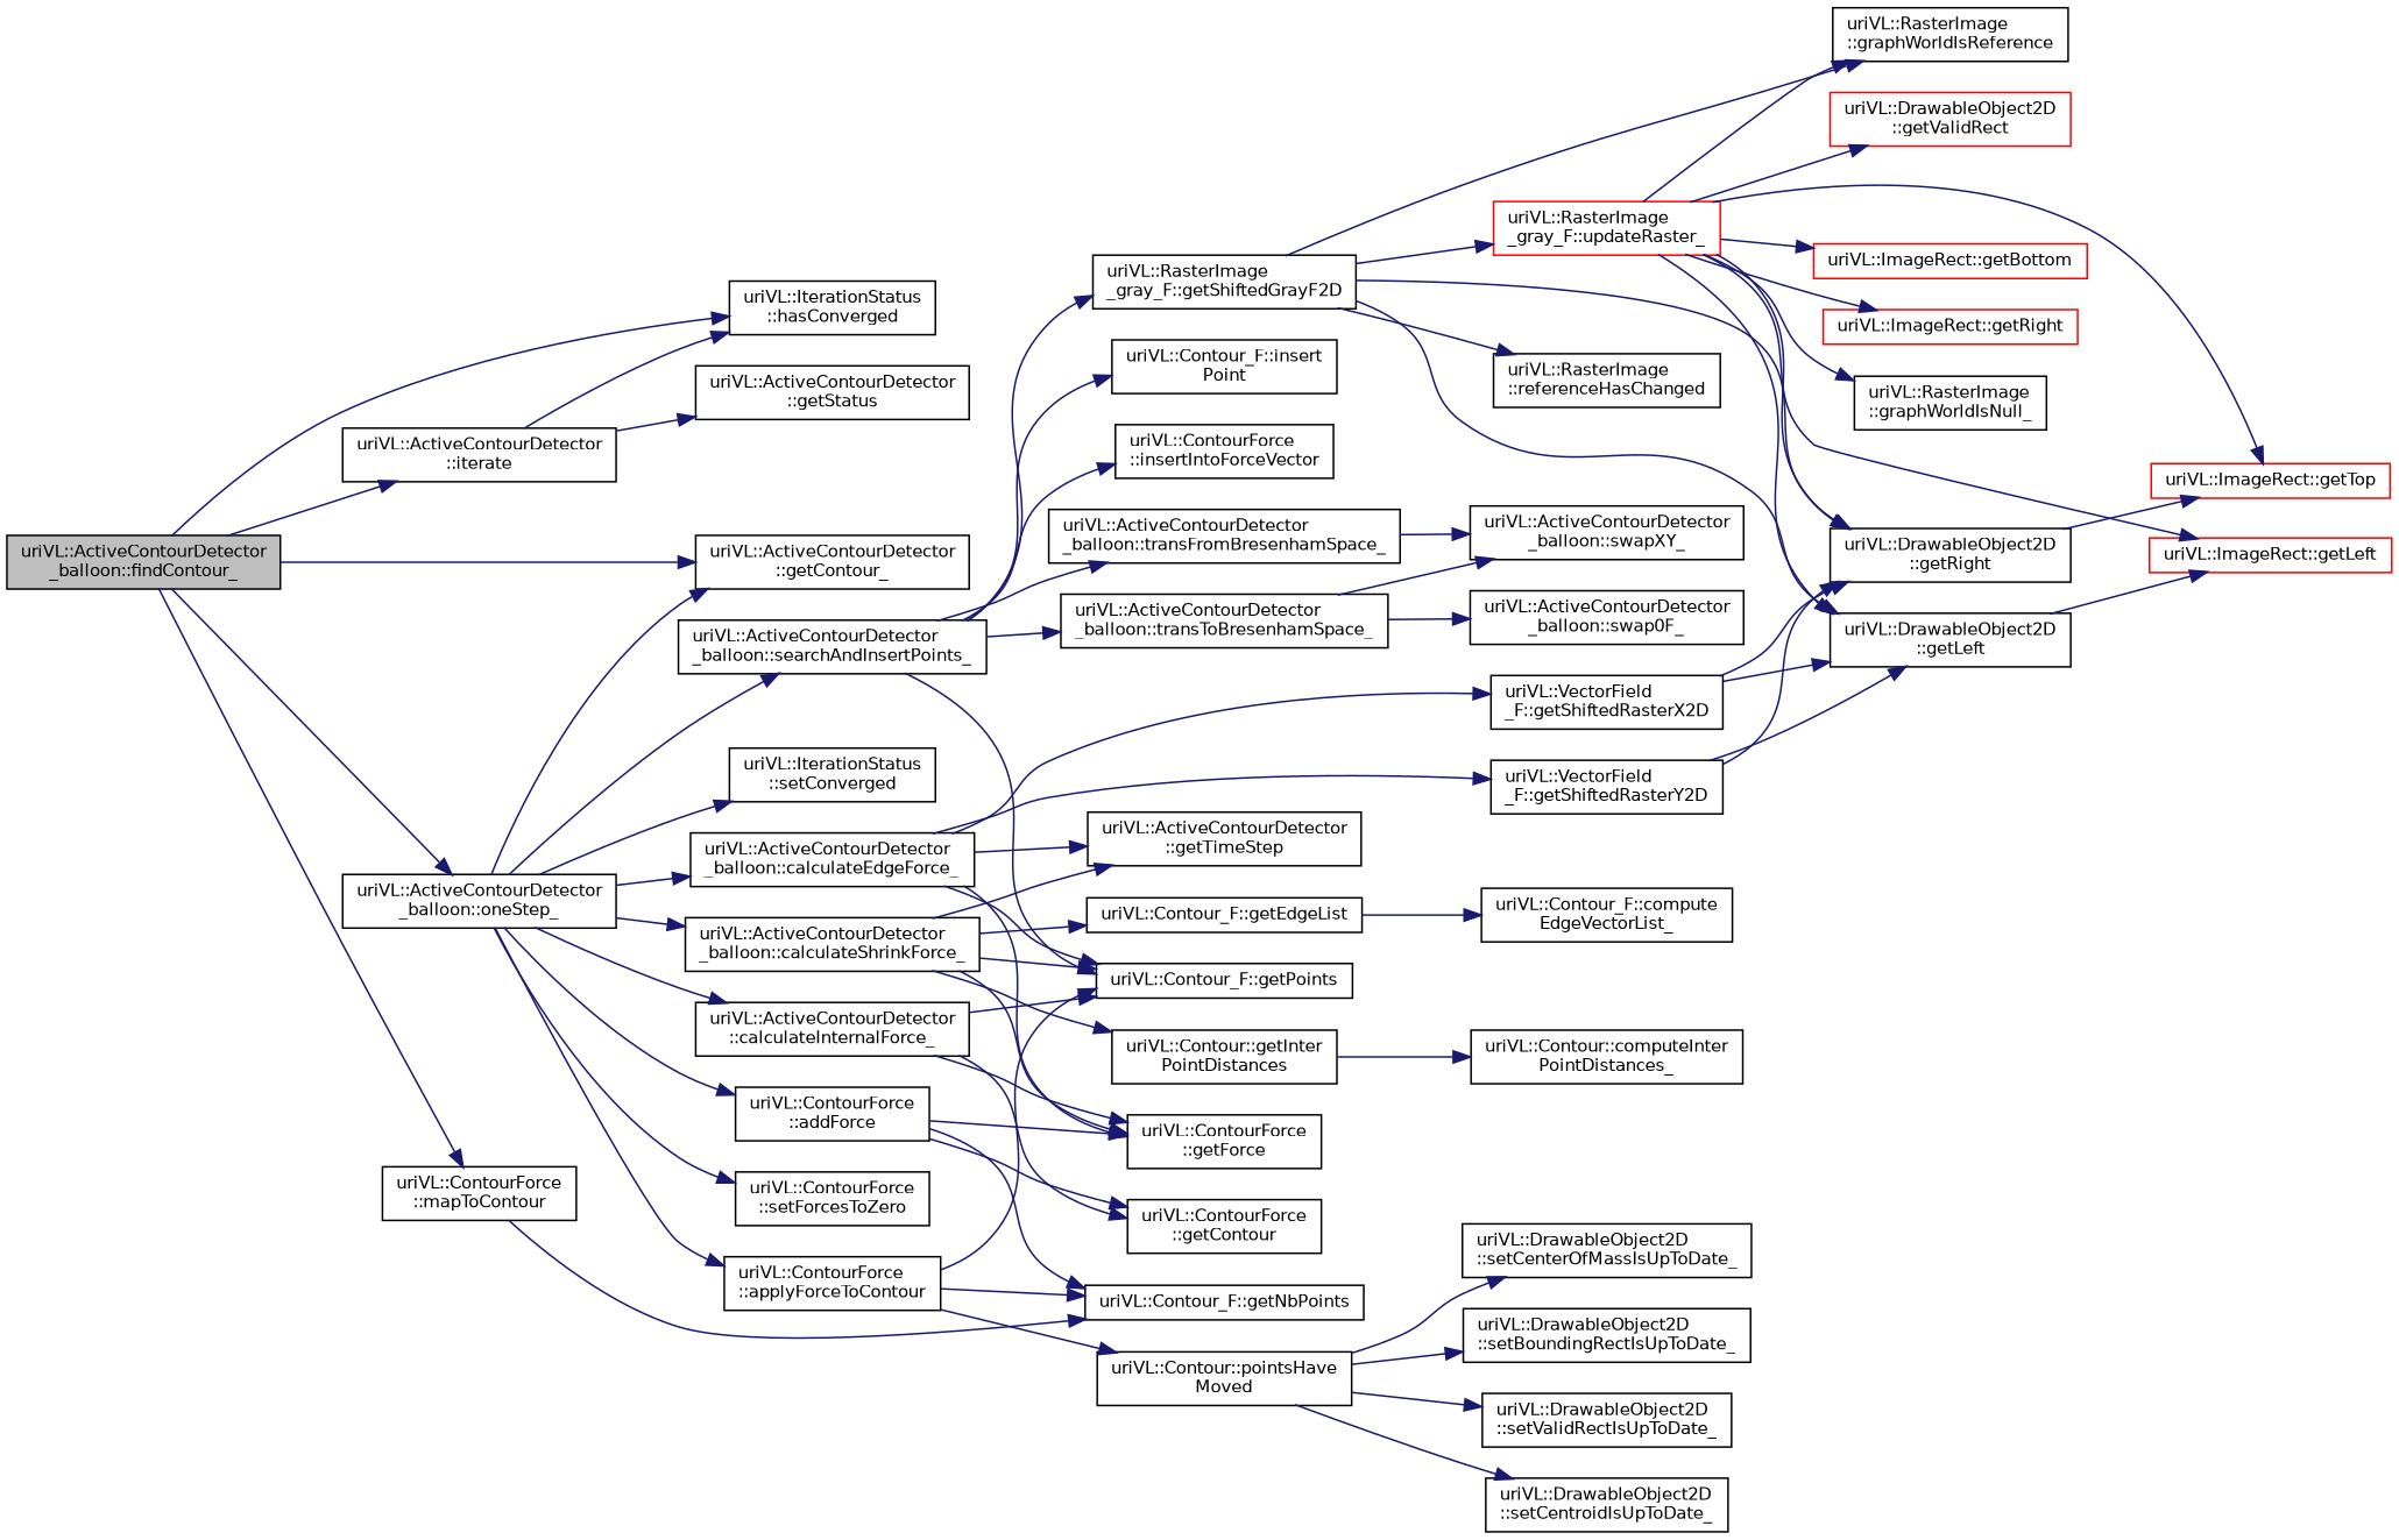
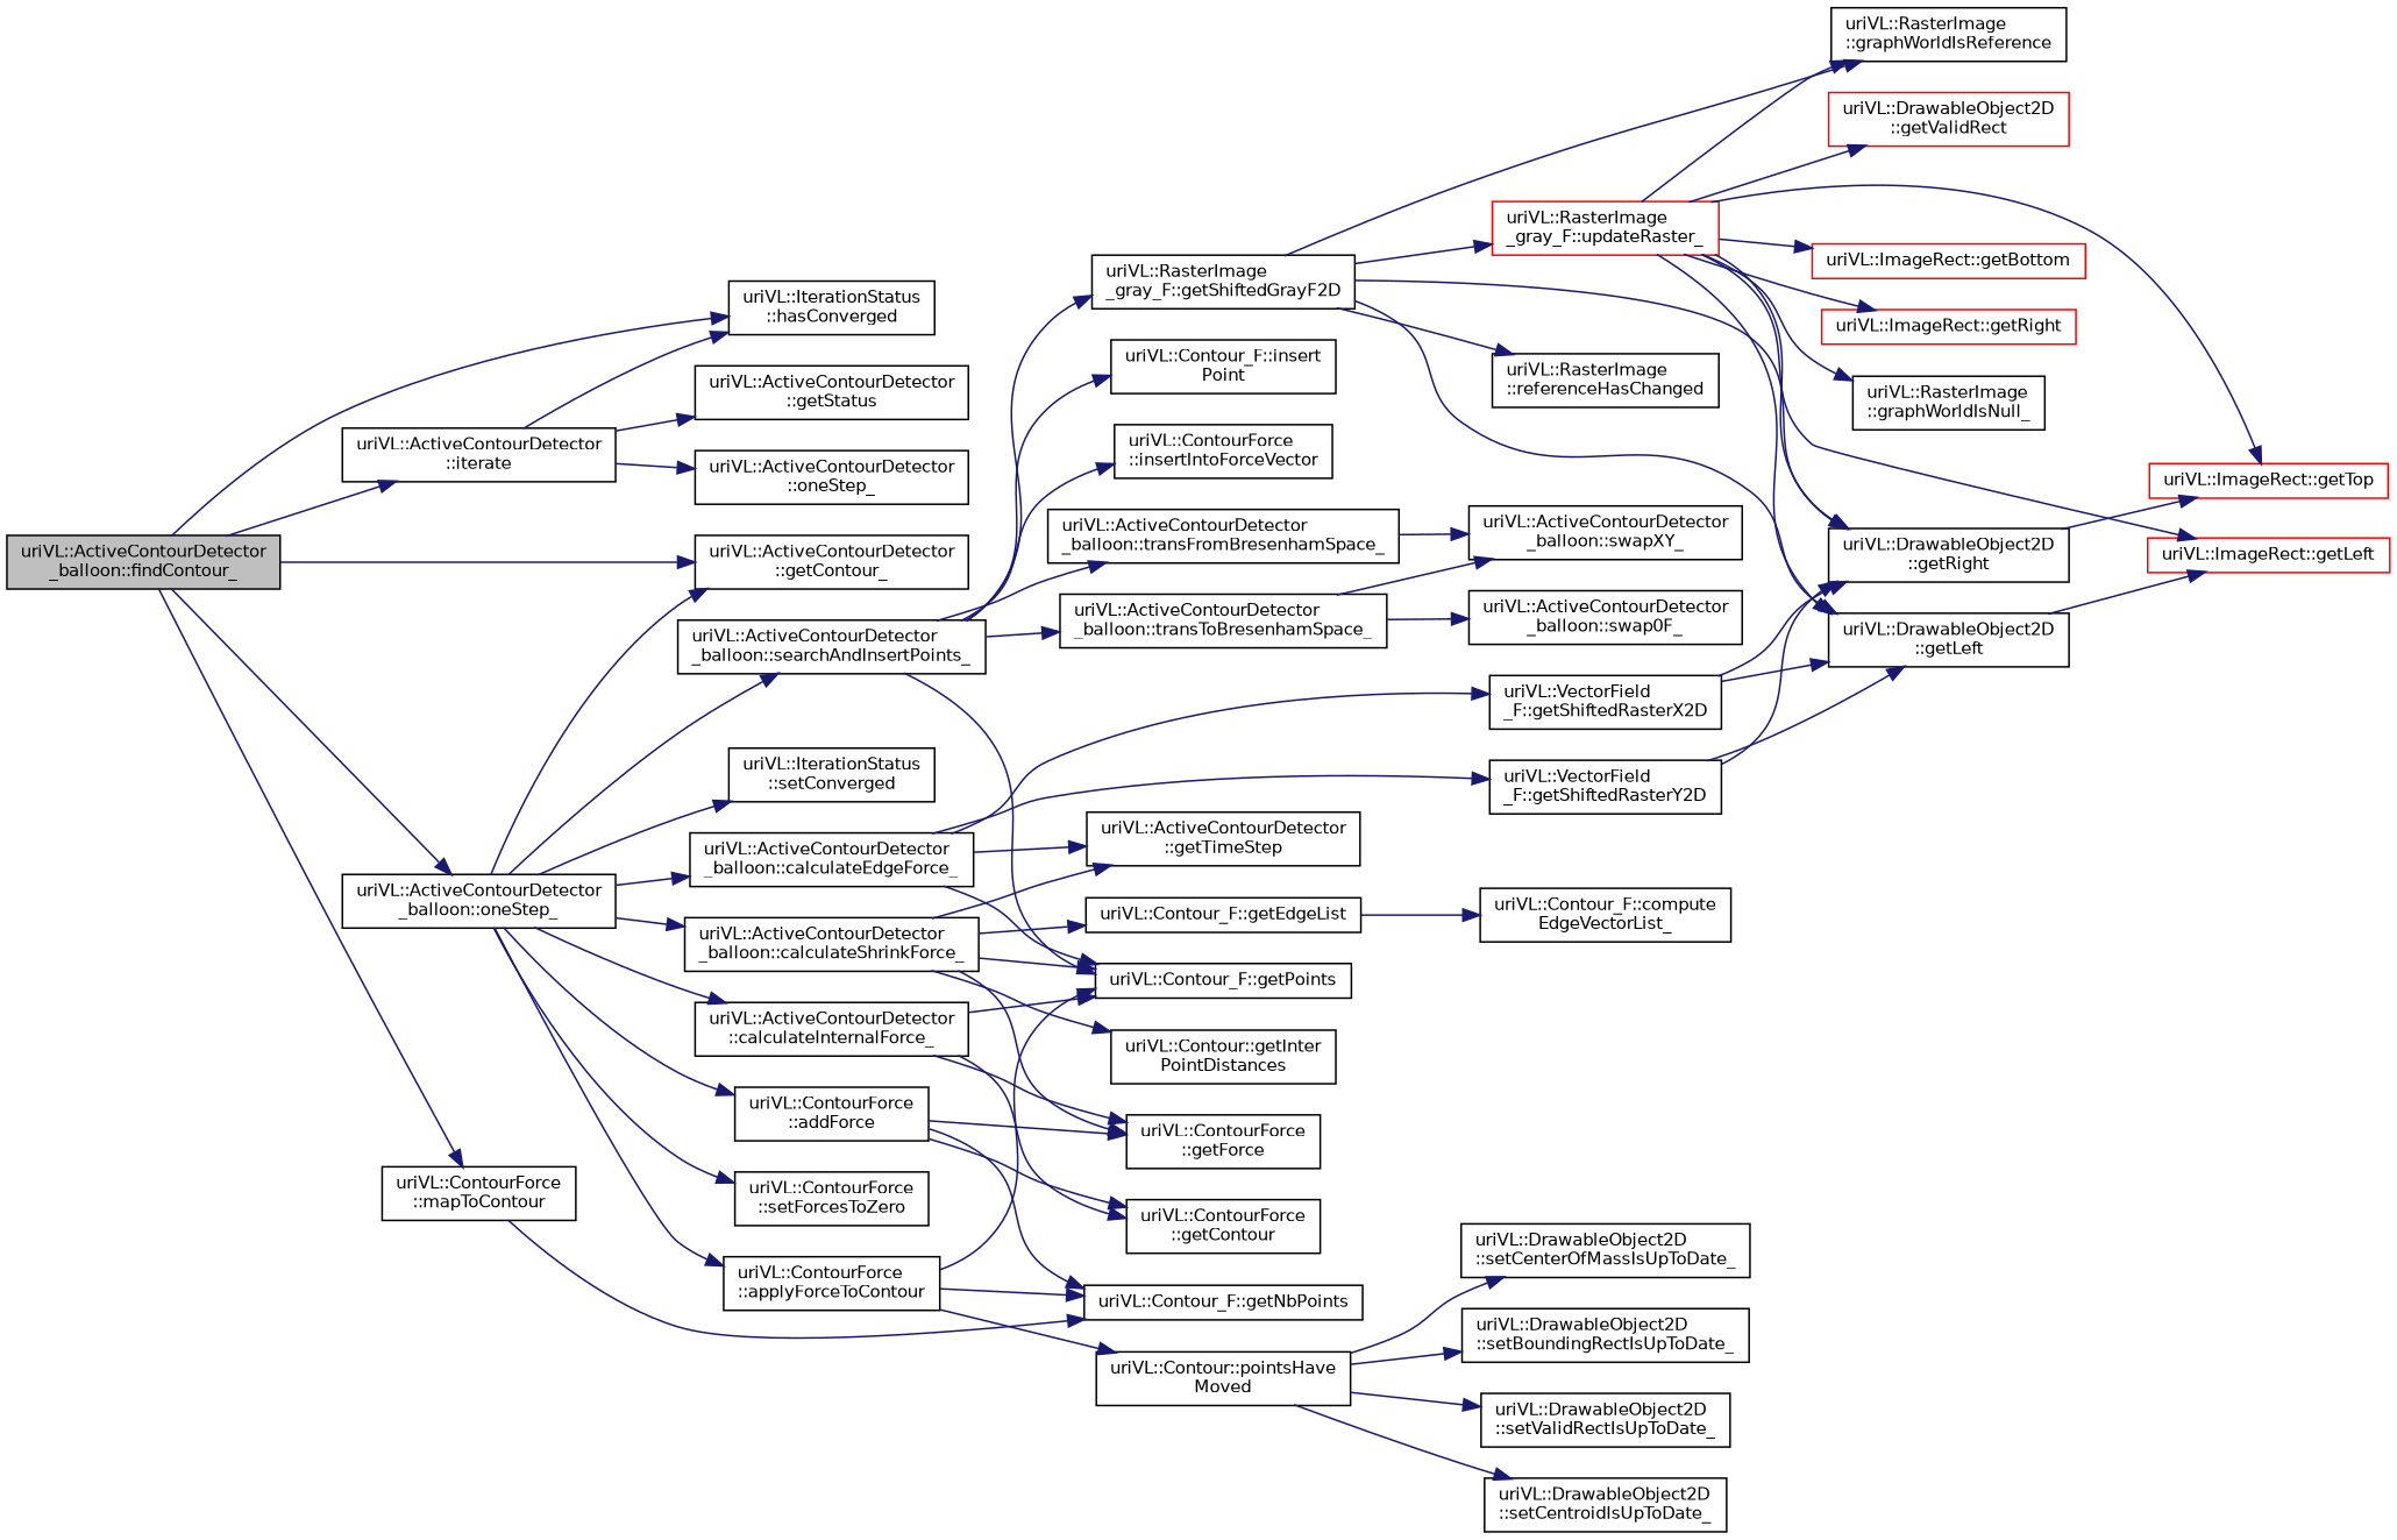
  digraph {
    rankdir=LR
    node [color=black fillcolor=white fontname=Helvetica fontsize=10 shape=record style=filled]
    edge [color=midnightblue fontname=Helvetica fontsize=10 labelfontname=Helvetica labelfontsize=10 style=solid]
    n1 [fillcolor=grey75 fontcolor=black height=0.2 label="uriVL::ActiveContourDetector\l_balloon::findContour_" width=0.4]
    n2 [height=0.2 label="uriVL::ActiveContourDetector\l::getContour_" width=0.4]
    n3 [height=0.2 label="uriVL::IterationStatus\l::hasConverged" width=0.4]
    n4 [height=0.2 label="uriVL::ActiveContourDetector\l::iterate" width=0.4]
    n5 [height=0.2 label="uriVL::ContourForce\l::mapToContour" width=0.4]
    n6 [height=0.2 label="uriVL::ActiveContourDetector\l_balloon::oneStep_" width=0.4]
    n7 [height=0.2 label="uriVL::ActiveContourDetector\l::getStatus" width=0.4]
+   n8 [height=0.2 label="uriVL::ActiveContourDetector\l::oneStep_" width=0.4]
    n9 [height=0.2 label="uriVL::Contour_F::getNbPoints" width=0.4]
    n10 [height=0.2 label="uriVL::ActiveContourDetector\l::calculateInternalForce_" width=0.4]
    n11 [height=0.2 label="uriVL::ActiveContourDetector\l_balloon::calculateEdgeForce_" width=0.4]
    n12 [height=0.2 label="uriVL::ActiveContourDetector\l_balloon::calculateShrinkForce_" width=0.4]
    n13 [height=0.2 label="uriVL::ContourForce\l::setForcesToZero" width=0.4]
    n14 [height=0.2 label="uriVL::ContourForce\l::addForce" width=0.4]
    n15 [height=0.2 label="uriVL::ContourForce\l::applyForceToContour" width=0.4]
    n16 [height=0.2 label="uriVL::IterationStatus\l::setConverged" width=0.4]
    n17 [height=0.2 label="uriVL::ActiveContourDetector\l_balloon::searchAndInsertPoints_" width=0.4]
    n18 [height=0.2 label="uriVL::ContourForce\l::getContour" width=0.4]
    n19 [height=0.2 label="uriVL::ContourForce\l::getForce" width=0.4]
    n20 [height=0.2 label="uriVL::Contour_F::getPoints" width=0.4]
    n21 [height=0.2 label="uriVL::VectorField\l_F::getShiftedRasterX2D" width=0.4]
    n22 [height=0.2 label="uriVL::VectorField\l_F::getShiftedRasterY2D" width=0.4]
    n23 [height=0.2 label="uriVL::ActiveContourDetector\l::getTimeStep" width=0.4]
    n24 [height=0.2 label="uriVL::Contour_F::getEdgeList" width=0.4]
    n25 [height=0.2 label="uriVL::Contour::getInter\lPointDistances" width=0.4]
    n26 [height=0.2 label="uriVL::Contour::pointsHave\lMoved" width=0.4]
    n27 [height=0.2 label="uriVL::RasterImage\l_gray_F::getShiftedGrayF2D" width=0.4]
    n28 [height=0.2 label="uriVL::ActiveContourDetector\l_balloon::transToBresenhamSpace_" width=0.4]
    n29 [height=0.2 label="uriVL::ActiveContourDetector\l_balloon::transFromBresenhamSpace_" width=0.4]
    n30 [height=0.2 label="uriVL::Contour_F::insert\lPoint" width=0.4]
    n31 [height=0.2 label="uriVL::ContourForce\l::insertIntoForceVector" width=0.4]
    n32 [height=0.2 label="uriVL::DrawableObject2D\l::getRight" width=0.4]
    n33 [height=0.2 label="uriVL::DrawableObject2D\l::getLeft" width=0.4]
    n34 [color=red height=0.2 label="uriVL::ImageRect::getTop" width=0.4]
    n35 [color=red height=0.2 label="uriVL::ImageRect::getLeft" width=0.4]
    n36 [height=0.2 label="uriVL::Contour_F::compute\lEdgeVectorList_" width=0.4]
-   n37 [height=0.2 label="uriVL::Contour::computeInter\lPointDistances_" width=0.4]
    n38 [height=0.2 label="uriVL::DrawableObject2D\l::setCentroidIsUpToDate_" width=0.4]
    n39 [height=0.2 label="uriVL::DrawableObject2D\l::setCenterOfMassIsUpToDate_" width=0.4]
    n40 [height=0.2 label="uriVL::DrawableObject2D\l::setBoundingRectIsUpToDate_" width=0.4]
    n41 [height=0.2 label="uriVL::DrawableObject2D\l::setValidRectIsUpToDate_" width=0.4]
    n42 [height=0.2 label="uriVL::RasterImage\l::graphWorldIsReference" width=0.4]
    n43 [height=0.2 label="uriVL::RasterImage\l::referenceHasChanged" width=0.4]
    n44 [color=red height=0.2 label="uriVL::RasterImage\l_gray_F::updateRaster_" width=0.4]
    n45 [height=0.2 label="uriVL::ActiveContourDetector\l_balloon::swapXY_" width=0.4]
    n46 [height=0.2 label="uriVL::ActiveContourDetector\l_balloon::swap0F_" width=0.4]
    n47 [color=red height=0.2 label="uriVL::DrawableObject2D\l::getValidRect" width=0.4]
    n48 [color=red height=0.2 label="uriVL::ImageRect::getBottom" width=0.4]
    n49 [color=red height=0.2 label="uriVL::ImageRect::getRight" width=0.4]
    n50 [height=0.2 label="uriVL::RasterImage\l::graphWorldIsNull_" width=0.4]
    n1 -> n2
    n1 -> n3
    n1 -> n4
    n1 -> n5
    n1 -> n6
    n4 -> n3
    n4 -> n7
+   n4 -> n8
    n5 -> n9
    n6 -> n2
    n6 -> n10
    n6 -> n11
    n6 -> n12
    n6 -> n13
    n6 -> n14
    n6 -> n15
    n6 -> n16
    n6 -> n17
    n10 -> n18
    n10 -> n19
    n10 -> n20
-   n11 -> n19
    n11 -> n20
    n11 -> n21
    n11 -> n22
    n11 -> n23
    n12 -> n19
    n12 -> n20
    n12 -> n23
    n12 -> n24
    n12 -> n25
    n14 -> n9
    n14 -> n18
    n14 -> n19
    n15 -> n9
    n15 -> n20
    n15 -> n26
    n17 -> n20
    n17 -> n27
    n17 -> n28
    n17 -> n29
    n17 -> n30
    n17 -> n31
    n21 -> n32
    n21 -> n33
    n22 -> n32
    n22 -> n33
    n24 -> n36
-   n25 -> n37
    n26 -> n38
    n26 -> n39
    n26 -> n40
    n26 -> n41
    n27 -> n32
    n27 -> n33
    n27 -> n42
    n27 -> n43
    n27 -> n44
    n28 -> n45
    n28 -> n46
    n29 -> n45
    n32 -> n34
    n33 -> n35
    n44 -> n32
    n44 -> n33
    n44 -> n34
    n44 -> n35
    n44 -> n42
    n44 -> n47
    n44 -> n48
    n44 -> n49
    n44 -> n50
  }
